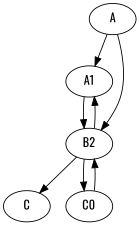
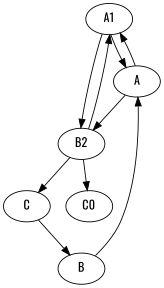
  digraph {
    fontname=Oswald
    node [fontname=Oswald]
    edge [fontname=Oswald]
    n1 [label=A1]
    A
    B2
+   B
    C
    n6 [label=C0]
+   n1 -> A
    n1 -> B2
    A -> n1
    A -> B2
    B2 -> n1
    B2 -> C
    B2 -> n6
-   n6 -> B2
+   B -> A
+   C -> B
  }
